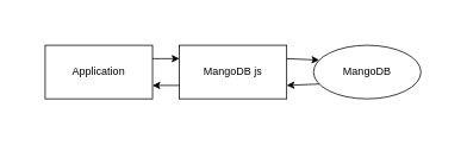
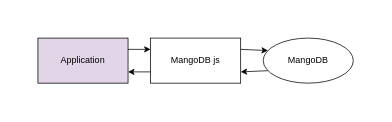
  <mxCell id="0" />
  <mxCell id="1" parent="0" />
  <mxCell id="2" value="MangoDB js" style="rounded=0;whiteSpace=wrap;html=1;" parent="1" vertex="1"><mxGeometry x="200" y="50" width="120" height="60" as="geometry" /></mxCell>
- <mxCell id="3" value="Application" style="rounded=0;whiteSpace=wrap;html=1;" parent="1" vertex="1"><mxGeometry x="50" y="50" width="120" height="60" as="geometry" /></mxCell>
+ <mxCell id="3" value="Application" style="rounded=0;whiteSpace=wrap;html=1;fillColor=#e1d5e7;" parent="1" vertex="1"><mxGeometry x="50" y="50" width="120" height="60" as="geometry" /></mxCell>
  <mxCell id="4" value="MangoDB" style="ellipse;whiteSpace=wrap;html=1;" parent="1" vertex="1"><mxGeometry x="350" y="50" width="120" height="60" as="geometry" /></mxCell>
  <mxCell id="5" value="" style="endArrow=classic;html=1;entryX=0;entryY=0.25;entryDx=0;entryDy=0;exitX=1;exitY=0.25;exitDx=0;exitDy=0;" parent="1" source="3" target="2" edge="1"><mxGeometry width="50" height="50" relative="1" as="geometry"><mxPoint x="169" y="60" as="sourcePoint" /><mxPoint x="320" y="170" as="targetPoint" /></mxGeometry></mxCell>
  <mxCell id="6" value="" style="endArrow=classic;html=1;exitX=1;exitY=0.25;exitDx=0;exitDy=0;entryX=0;entryY=0.25;entryDx=0;entryDy=0;" parent="1" source="2" target="4" edge="1"><mxGeometry width="50" height="50" relative="1" as="geometry"><mxPoint x="270" y="220" as="sourcePoint" /><mxPoint x="320" y="170" as="targetPoint" /></mxGeometry></mxCell>
  <mxCell id="7" value="" style="endArrow=classic;html=1;exitX=0;exitY=0.75;exitDx=0;exitDy=0;entryX=1;entryY=0.75;entryDx=0;entryDy=0;" parent="1" source="4" target="2" edge="1"><mxGeometry width="50" height="50" relative="1" as="geometry"><mxPoint x="270" y="220" as="sourcePoint" /><mxPoint x="320" y="170" as="targetPoint" /></mxGeometry></mxCell>
  <mxCell id="8" value="" style="endArrow=classic;html=1;entryX=1;entryY=0.75;entryDx=0;entryDy=0;exitX=0;exitY=0.75;exitDx=0;exitDy=0;" parent="1" source="2" target="3" edge="1"><mxGeometry width="50" height="50" relative="1" as="geometry"><mxPoint x="270" y="220" as="sourcePoint" /><mxPoint x="320" y="170" as="targetPoint" /></mxGeometry></mxCell>
  <mxCell id="9" value="" style="rounded=0;whiteSpace=wrap;html=1;fillColor=none;strokeColor=none;" parent="1" vertex="1"><mxGeometry x="20" y="20" width="480" height="120" as="geometry" /></mxCell>
